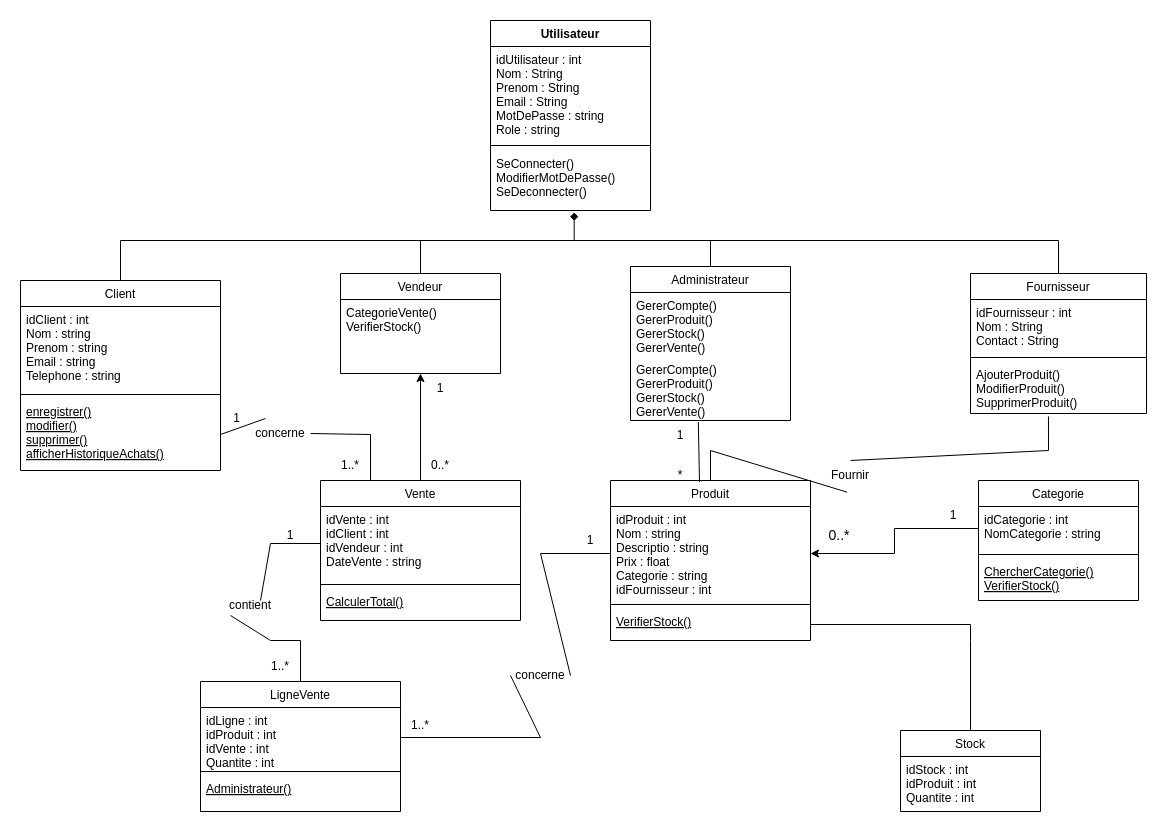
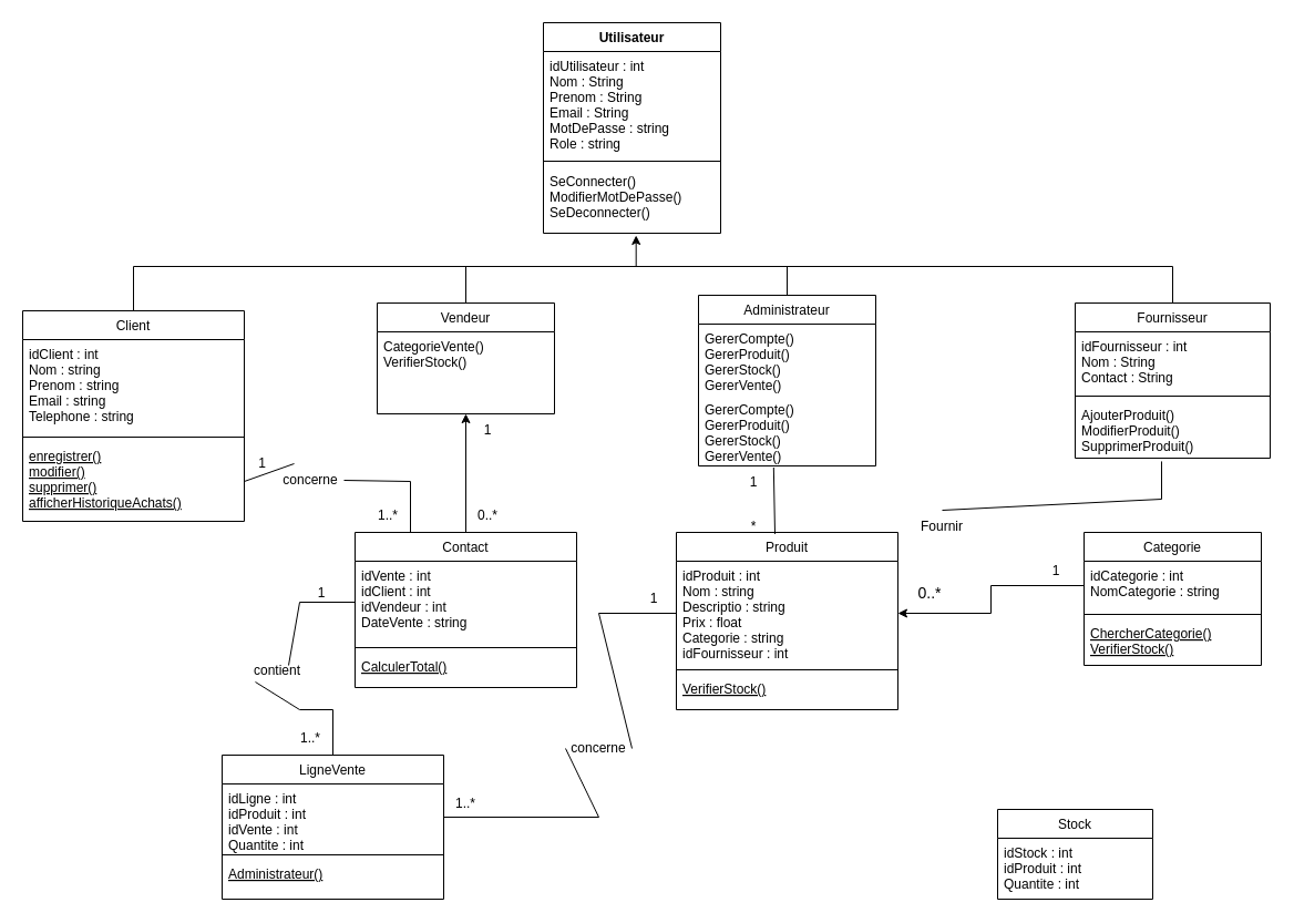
  <mxCell id="0" />
  <mxCell id="1" parent="0" />
  <mxCell id="2" value="Utilisateur" style="swimlane;fontStyle=1;align=center;verticalAlign=top;childLayout=stackLayout;horizontal=1;startSize=26;horizontalStack=0;resizeParent=1;resizeLast=0;collapsible=1;marginBottom=0;rounded=0;shadow=0;strokeWidth=1;" parent="1" vertex="1"><mxGeometry x="490" y="20" width="160" height="190" as="geometry"><mxRectangle x="230" y="140" width="160" height="26" as="alternateBounds" /></mxGeometry></mxCell>
  <mxCell id="3" value="idUtilisateur : int&#10;Nom : String&#10;Prenom : String&#10;Email : String&#10;MotDePasse : string&#10;Role : string " style="text;align=left;verticalAlign=top;spacingLeft=4;spacingRight=4;overflow=hidden;rotatable=0;points=[[0,0.5],[1,0.5]];portConstraint=eastwest;" parent="2" vertex="1"><mxGeometry y="26" width="160" height="94" as="geometry" /></mxCell>
  <mxCell id="4" value="" style="line;html=1;strokeWidth=1;align=left;verticalAlign=middle;spacingTop=-1;spacingLeft=3;spacingRight=3;rotatable=0;labelPosition=right;points=[];portConstraint=eastwest;" parent="2" vertex="1"><mxGeometry y="120" width="160" height="10" as="geometry" /></mxCell>
  <mxCell id="5" value="SeConnecter()&#10;ModifierMotDePasse()&#10;SeDeconnecter()" style="text;align=left;verticalAlign=top;spacingLeft=4;spacingRight=4;overflow=hidden;rotatable=0;points=[[0,0.5],[1,0.5]];portConstraint=eastwest;" parent="2" vertex="1"><mxGeometry y="130" width="160" height="60" as="geometry" /></mxCell>
  <mxCell id="6" value="Client" style="swimlane;fontStyle=0;align=center;verticalAlign=top;childLayout=stackLayout;horizontal=1;startSize=26;horizontalStack=0;resizeParent=1;resizeLast=0;collapsible=1;marginBottom=0;rounded=0;shadow=0;strokeWidth=1;" parent="1" vertex="1"><mxGeometry x="20" y="280" width="200" height="190" as="geometry"><mxRectangle x="110" y="360" width="160" height="26" as="alternateBounds" /></mxGeometry></mxCell>
  <mxCell id="7" value="idClient : int&#10;Nom : string&#10;Prenom : string&#10;Email : string&#10;Telephone : string&#10;" style="text;align=left;verticalAlign=top;spacingLeft=4;spacingRight=4;overflow=hidden;rotatable=0;points=[[0,0.5],[1,0.5]];portConstraint=eastwest;" parent="6" vertex="1"><mxGeometry y="26" width="200" height="84" as="geometry" /></mxCell>
  <mxCell id="8" value="" style="line;html=1;strokeWidth=1;align=left;verticalAlign=middle;spacingTop=-1;spacingLeft=3;spacingRight=3;rotatable=0;labelPosition=right;points=[];portConstraint=eastwest;" parent="6" vertex="1"><mxGeometry y="110" width="200" height="8" as="geometry" /></mxCell>
  <mxCell id="9" value="enregistrer()&#10;modifier()&#10;supprimer()&#10;afficherHistoriqueAchats()" style="text;align=left;verticalAlign=top;spacingLeft=4;spacingRight=4;overflow=hidden;rotatable=0;points=[[0,0.5],[1,0.5]];portConstraint=eastwest;fontStyle=4" parent="6" vertex="1"><mxGeometry y="118" width="200" height="72" as="geometry" /></mxCell>
  <mxCell id="10" value="Administrateur" style="swimlane;fontStyle=0;align=center;verticalAlign=top;childLayout=stackLayout;horizontal=1;startSize=26;horizontalStack=0;resizeParent=1;resizeLast=0;collapsible=1;marginBottom=0;rounded=0;shadow=0;strokeWidth=1;" parent="1" vertex="1"><mxGeometry x="630" y="266" width="160" height="154" as="geometry"><mxRectangle x="340" y="380" width="170" height="26" as="alternateBounds" /></mxGeometry></mxCell>
  <mxCell id="11" value="GererCompte()&#10;GererProduit()&#10;GererStock()&#10;GererVente()" style="text;align=left;verticalAlign=top;spacingLeft=4;spacingRight=4;overflow=hidden;rotatable=0;points=[[0,0.5],[1,0.5]];portConstraint=eastwest;" vertex="1" parent="10"><mxGeometry y="26" width="160" height="64" as="geometry" /></mxCell>
  <mxCell id="12" value="GererCompte()&#10;GererProduit()&#10;GererStock()&#10;GererVente()" style="text;align=left;verticalAlign=top;spacingLeft=4;spacingRight=4;overflow=hidden;rotatable=0;points=[[0,0.5],[1,0.5]];portConstraint=eastwest;" parent="10" vertex="1"><mxGeometry y="90" width="160" height="64" as="geometry" /></mxCell>
  <mxCell id="13" value="Fournisseur" style="swimlane;fontStyle=0;align=center;verticalAlign=top;childLayout=stackLayout;horizontal=1;startSize=26;horizontalStack=0;resizeParent=1;resizeLast=0;collapsible=1;marginBottom=0;rounded=0;shadow=0;strokeWidth=1;" parent="1" vertex="1"><mxGeometry x="970" y="273" width="176" height="140" as="geometry"><mxRectangle x="550" y="140" width="160" height="26" as="alternateBounds" /></mxGeometry></mxCell>
  <mxCell id="14" value="idFournisseur : int&#10;Nom : String&#10;Contact : String" style="text;align=left;verticalAlign=top;spacingLeft=4;spacingRight=4;overflow=hidden;rotatable=0;points=[[0,0.5],[1,0.5]];portConstraint=eastwest;" parent="13" vertex="1"><mxGeometry y="26" width="176" height="54" as="geometry" /></mxCell>
  <mxCell id="15" value="" style="line;html=1;strokeWidth=1;align=left;verticalAlign=middle;spacingTop=-1;spacingLeft=3;spacingRight=3;rotatable=0;labelPosition=right;points=[];portConstraint=eastwest;" parent="13" vertex="1"><mxGeometry y="80" width="176" height="8" as="geometry" /></mxCell>
  <mxCell id="16" value="AjouterProduit()&#10;ModifierProduit()&#10;SupprimerProduit()" style="text;align=left;verticalAlign=top;spacingLeft=4;spacingRight=4;overflow=hidden;rotatable=0;points=[[0,0.5],[1,0.5]];portConstraint=eastwest;" parent="13" vertex="1"><mxGeometry y="88" width="176" height="52" as="geometry" /></mxCell>
  <mxCell id="17" value="Vendeur" style="swimlane;fontStyle=0;align=center;verticalAlign=top;childLayout=stackLayout;horizontal=1;startSize=26;horizontalStack=0;resizeParent=1;resizeLast=0;collapsible=1;marginBottom=0;rounded=0;shadow=0;strokeWidth=1;" vertex="1" parent="1"><mxGeometry x="340" y="273" width="160" height="100" as="geometry"><mxRectangle x="340" y="380" width="170" height="26" as="alternateBounds" /></mxGeometry></mxCell>
  <mxCell id="18" value="CategorieVente() &#10;VerifierStock()" style="text;align=left;verticalAlign=top;spacingLeft=4;spacingRight=4;overflow=hidden;rotatable=0;points=[[0,0.5],[1,0.5]];portConstraint=eastwest;" vertex="1" parent="17"><mxGeometry y="26" width="160" height="44" as="geometry" /></mxCell>
  <mxCell id="19" value="Produit" style="swimlane;fontStyle=0;align=center;verticalAlign=top;childLayout=stackLayout;horizontal=1;startSize=26;horizontalStack=0;resizeParent=1;resizeLast=0;collapsible=1;marginBottom=0;rounded=0;shadow=0;strokeWidth=1;" vertex="1" parent="1"><mxGeometry x="610" y="480" width="200" height="160" as="geometry"><mxRectangle x="110" y="360" width="160" height="26" as="alternateBounds" /></mxGeometry></mxCell>
  <mxCell id="20" value="idProduit : int&#10;Nom : string&#10;Descriptio : string&#10;Prix : float&#10;Categorie : string&#10;idFournisseur : int " style="text;align=left;verticalAlign=top;spacingLeft=4;spacingRight=4;overflow=hidden;rotatable=0;points=[[0,0.5],[1,0.5]];portConstraint=eastwest;" vertex="1" parent="19"><mxGeometry y="26" width="200" height="94" as="geometry" /></mxCell>
  <mxCell id="21" value="" style="line;html=1;strokeWidth=1;align=left;verticalAlign=middle;spacingTop=-1;spacingLeft=3;spacingRight=3;rotatable=0;labelPosition=right;points=[];portConstraint=eastwest;" vertex="1" parent="19"><mxGeometry y="120" width="200" height="8" as="geometry" /></mxCell>
  <mxCell id="22" value="VerifierStock()" style="text;align=left;verticalAlign=top;spacingLeft=4;spacingRight=4;overflow=hidden;rotatable=0;points=[[0,0.5],[1,0.5]];portConstraint=eastwest;fontStyle=4" vertex="1" parent="19"><mxGeometry y="128" width="200" height="32" as="geometry" /></mxCell>
  <mxCell id="23" value="Categorie" style="swimlane;fontStyle=0;align=center;verticalAlign=top;childLayout=stackLayout;horizontal=1;startSize=26;horizontalStack=0;resizeParent=1;resizeLast=0;collapsible=1;marginBottom=0;rounded=0;shadow=0;strokeWidth=1;" vertex="1" parent="1"><mxGeometry x="978" y="480" width="160" height="120" as="geometry"><mxRectangle x="110" y="360" width="160" height="26" as="alternateBounds" /></mxGeometry></mxCell>
  <mxCell id="24" value="idCategorie : int&#10;NomCategorie : string" style="text;align=left;verticalAlign=top;spacingLeft=4;spacingRight=4;overflow=hidden;rotatable=0;points=[[0,0.5],[1,0.5]];portConstraint=eastwest;" vertex="1" parent="23"><mxGeometry y="26" width="160" height="44" as="geometry" /></mxCell>
  <mxCell id="25" value="" style="line;html=1;strokeWidth=1;align=left;verticalAlign=middle;spacingTop=-1;spacingLeft=3;spacingRight=3;rotatable=0;labelPosition=right;points=[];portConstraint=eastwest;" vertex="1" parent="23"><mxGeometry y="70" width="160" height="8" as="geometry" /></mxCell>
  <mxCell id="26" value="ChercherCategorie()&#10;VerifierStock()" style="text;align=left;verticalAlign=top;spacingLeft=4;spacingRight=4;overflow=hidden;rotatable=0;points=[[0,0.5],[1,0.5]];portConstraint=eastwest;fontStyle=4" vertex="1" parent="23"><mxGeometry y="78" width="160" height="42" as="geometry" /></mxCell>
  <mxCell id="27" value="Stock" style="swimlane;fontStyle=0;align=center;verticalAlign=top;childLayout=stackLayout;horizontal=1;startSize=26;horizontalStack=0;resizeParent=1;resizeLast=0;collapsible=1;marginBottom=0;rounded=0;shadow=0;strokeWidth=1;" vertex="1" parent="1"><mxGeometry x="900" y="730" width="140" height="81" as="geometry"><mxRectangle x="110" y="360" width="160" height="26" as="alternateBounds" /></mxGeometry></mxCell>
  <mxCell id="28" value="idStock : int&#10;idProduit : int &#10;Quantite : int " style="text;align=left;verticalAlign=top;spacingLeft=4;spacingRight=4;overflow=hidden;rotatable=0;points=[[0,0.5],[1,0.5]];portConstraint=eastwest;" vertex="1" parent="27"><mxGeometry y="26" width="140" height="54" as="geometry" /></mxCell>
  <mxCell id="29" value="LigneVente" style="swimlane;fontStyle=0;align=center;verticalAlign=top;childLayout=stackLayout;horizontal=1;startSize=26;horizontalStack=0;resizeParent=1;resizeLast=0;collapsible=1;marginBottom=0;rounded=0;shadow=0;strokeWidth=1;" vertex="1" parent="1"><mxGeometry x="200" y="681" width="200" height="130" as="geometry"><mxRectangle x="110" y="360" width="160" height="26" as="alternateBounds" /></mxGeometry></mxCell>
  <mxCell id="30" value="idLigne : int&#10;idProduit : int&#10;idVente : int&#10;Quantite : int" style="text;align=left;verticalAlign=top;spacingLeft=4;spacingRight=4;overflow=hidden;rotatable=0;points=[[0,0.5],[1,0.5]];portConstraint=eastwest;" vertex="1" parent="29"><mxGeometry y="26" width="200" height="60" as="geometry" /></mxCell>
  <mxCell id="31" value="" style="line;html=1;strokeWidth=1;align=left;verticalAlign=middle;spacingTop=-1;spacingLeft=3;spacingRight=3;rotatable=0;labelPosition=right;points=[];portConstraint=eastwest;" vertex="1" parent="29"><mxGeometry y="86" width="200" height="8" as="geometry" /></mxCell>
  <mxCell id="32" value="Administrateur()" style="text;align=left;verticalAlign=top;spacingLeft=4;spacingRight=4;overflow=hidden;rotatable=0;points=[[0,0.5],[1,0.5]];portConstraint=eastwest;fontStyle=4" vertex="1" parent="29"><mxGeometry y="94" width="200" height="32" as="geometry" /></mxCell>
- <mxCell id="33" value="Vente" style="swimlane;fontStyle=0;align=center;verticalAlign=top;childLayout=stackLayout;horizontal=1;startSize=26;horizontalStack=0;resizeParent=1;resizeLast=0;collapsible=1;marginBottom=0;rounded=0;shadow=0;strokeWidth=1;" vertex="1" parent="1"><mxGeometry x="320" y="480" width="200" height="140" as="geometry"><mxRectangle x="110" y="360" width="160" height="26" as="alternateBounds" /></mxGeometry></mxCell>
+ <mxCell id="33" value="Contact" style="swimlane;fontStyle=0;align=center;verticalAlign=top;childLayout=stackLayout;horizontal=1;startSize=26;horizontalStack=0;resizeParent=1;resizeLast=0;collapsible=1;marginBottom=0;rounded=0;shadow=0;strokeWidth=1;" vertex="1" parent="1"><mxGeometry x="320" y="480" width="200" height="140" as="geometry"><mxRectangle x="110" y="360" width="160" height="26" as="alternateBounds" /></mxGeometry></mxCell>
  <mxCell id="34" value="idVente : int&#10;idClient : int&#10;idVendeur : int &#10;DateVente : string" style="text;align=left;verticalAlign=top;spacingLeft=4;spacingRight=4;overflow=hidden;rotatable=0;points=[[0,0.5],[1,0.5]];portConstraint=eastwest;" vertex="1" parent="33"><mxGeometry y="26" width="200" height="74" as="geometry" /></mxCell>
  <mxCell id="35" value="" style="line;html=1;strokeWidth=1;align=left;verticalAlign=middle;spacingTop=-1;spacingLeft=3;spacingRight=3;rotatable=0;labelPosition=right;points=[];portConstraint=eastwest;" vertex="1" parent="33"><mxGeometry y="100" width="200" height="8" as="geometry" /></mxCell>
  <mxCell id="36" value="CalculerTotal()" style="text;align=left;verticalAlign=top;spacingLeft=4;spacingRight=4;overflow=hidden;rotatable=0;points=[[0,0.5],[1,0.5]];portConstraint=eastwest;fontStyle=4" vertex="1" parent="33"><mxGeometry y="108" width="200" height="20" as="geometry" /></mxCell>
- <mxCell id="37" style="edgeStyle=orthogonalEdgeStyle;rounded=0;orthogonalLoop=1;jettySize=auto;html=1;exitX=0.5;exitY=0;exitDx=0;exitDy=0;entryX=0.523;entryY=1.033;entryDx=0;entryDy=0;entryPerimeter=0;endArrow=diamond;" edge="1" parent="1" source="6" target="5"><mxGeometry relative="1" as="geometry"><Array as="points"><mxPoint x="120" y="240" /><mxPoint x="574" y="240" /></Array></mxGeometry></mxCell>
+ <mxCell id="37" style="edgeStyle=orthogonalEdgeStyle;rounded=0;orthogonalLoop=1;jettySize=auto;html=1;exitX=0.5;exitY=0;exitDx=0;exitDy=0;entryX=0.523;entryY=1.033;entryDx=0;entryDy=0;entryPerimeter=0;" edge="1" parent="1" source="6" target="5"><mxGeometry relative="1" as="geometry"><Array as="points"><mxPoint x="120" y="240" /><mxPoint x="574" y="240" /></Array></mxGeometry></mxCell>
  <mxCell id="38" value="" style="endArrow=none;html=1;rounded=0;exitX=0.5;exitY=0;exitDx=0;exitDy=0;" edge="1" parent="1" source="17"><mxGeometry width="50" height="50" relative="1" as="geometry"><mxPoint x="550" y="480" as="sourcePoint" /><mxPoint x="420" y="240" as="targetPoint" /></mxGeometry></mxCell>
  <mxCell id="39" value="" style="endArrow=none;html=1;rounded=0;entryX=0.5;entryY=0;entryDx=0;entryDy=0;" edge="1" parent="1" target="10"><mxGeometry width="50" height="50" relative="1" as="geometry"><mxPoint x="530" y="240" as="sourcePoint" /><mxPoint x="600" y="430" as="targetPoint" /><Array as="points"><mxPoint x="710" y="240" /></Array></mxGeometry></mxCell>
  <mxCell id="40" value="" style="endArrow=none;html=1;rounded=0;entryX=0.5;entryY=0;entryDx=0;entryDy=0;" edge="1" parent="1" target="13"><mxGeometry width="50" height="50" relative="1" as="geometry"><mxPoint x="700" y="240" as="sourcePoint" /><mxPoint x="600" y="430" as="targetPoint" /><Array as="points"><mxPoint x="1058" y="240" /></Array></mxGeometry></mxCell>
  <mxCell id="41" style="edgeStyle=orthogonalEdgeStyle;rounded=0;orthogonalLoop=1;jettySize=auto;html=1;exitX=0;exitY=0.5;exitDx=0;exitDy=0;entryX=1;entryY=0.5;entryDx=0;entryDy=0;" edge="1" parent="1" source="24" target="20"><mxGeometry relative="1" as="geometry" /></mxCell>
  <mxCell id="42" value="&lt;font style=&quot;font-size: 14px;&quot;&gt;0..*&lt;/font&gt;" style="text;html=1;align=center;verticalAlign=middle;whiteSpace=wrap;rounded=0;" vertex="1" parent="1"><mxGeometry x="809" y="520" width="60" height="30" as="geometry" /></mxCell>
  <mxCell id="43" value="1" style="text;html=1;align=center;verticalAlign=middle;whiteSpace=wrap;rounded=0;" vertex="1" parent="1"><mxGeometry x="923" y="500" width="60" height="30" as="geometry" /></mxCell>
- <mxCell id="44" value="" style="endArrow=none;html=1;rounded=0;exitX=0.5;exitY=0;exitDx=0;exitDy=0;entryX=1;entryY=0.5;entryDx=0;entryDy=0;" edge="1" parent="1" source="27" target="22"><mxGeometry width="50" height="50" relative="1" as="geometry"><mxPoint x="530" y="610" as="sourcePoint" /><mxPoint x="580" y="560" as="targetPoint" /><Array as="points"><mxPoint x="970" y="640" /><mxPoint x="970" y="624" /></Array></mxGeometry></mxCell>
  <mxCell id="45" value="" style="endArrow=none;html=1;rounded=0;entryX=0;entryY=0.5;entryDx=0;entryDy=0;exitX=1;exitY=0.5;exitDx=0;exitDy=0;" edge="1" parent="1" source="47" target="20"><mxGeometry width="50" height="50" relative="1" as="geometry"><mxPoint x="530" y="610" as="sourcePoint" /><mxPoint x="580" y="560" as="targetPoint" /><Array as="points"><mxPoint x="540" y="553" /></Array></mxGeometry></mxCell>
  <mxCell id="46" value="" style="endArrow=none;html=1;rounded=0;entryX=0;entryY=0.5;entryDx=0;entryDy=0;exitX=1;exitY=0.5;exitDx=0;exitDy=0;" edge="1" parent="1" source="30" target="47"><mxGeometry width="50" height="50" relative="1" as="geometry"><mxPoint x="400" y="737" as="sourcePoint" /><mxPoint x="610" y="553" as="targetPoint" /><Array as="points"><mxPoint x="540" y="737" /></Array></mxGeometry></mxCell>
  <mxCell id="47" value="concerne" style="text;html=1;align=center;verticalAlign=middle;whiteSpace=wrap;rounded=0;" vertex="1" parent="1"><mxGeometry x="510" y="660" width="60" height="30" as="geometry" /></mxCell>
  <mxCell id="48" value="1" style="text;html=1;align=center;verticalAlign=middle;whiteSpace=wrap;rounded=0;" vertex="1" parent="1"><mxGeometry x="560" y="525" width="60" height="30" as="geometry" /></mxCell>
  <mxCell id="49" value="1..*" style="text;html=1;align=center;verticalAlign=middle;whiteSpace=wrap;rounded=0;" vertex="1" parent="1"><mxGeometry x="390" y="710" width="60" height="30" as="geometry" /></mxCell>
  <mxCell id="50" value="" style="endArrow=none;html=1;rounded=0;exitX=0.5;exitY=0;exitDx=0;exitDy=0;entryX=0;entryY=0.5;entryDx=0;entryDy=0;" edge="1" parent="1" target="34"><mxGeometry width="50" height="50" relative="1" as="geometry"><mxPoint x="260" y="600" as="sourcePoint" /><mxPoint x="420" y="470" as="targetPoint" /><Array as="points"><mxPoint x="270" y="543" /></Array></mxGeometry></mxCell>
  <mxCell id="51" value="" style="endArrow=none;html=1;rounded=0;exitX=0.5;exitY=0;exitDx=0;exitDy=0;entryX=0;entryY=0.5;entryDx=0;entryDy=0;" edge="1" parent="1" source="29"><mxGeometry width="50" height="50" relative="1" as="geometry"><mxPoint x="300" y="681" as="sourcePoint" /><mxPoint x="230" y="615" as="targetPoint" /><Array as="points"><mxPoint x="300" y="640" /><mxPoint x="270" y="640" /></Array></mxGeometry></mxCell>
  <mxCell id="52" value="contient" style="text;html=1;align=center;verticalAlign=middle;whiteSpace=wrap;rounded=0;" vertex="1" parent="1"><mxGeometry x="220" y="590" width="60" height="30" as="geometry" /></mxCell>
  <mxCell id="53" value="1" style="text;html=1;align=center;verticalAlign=middle;whiteSpace=wrap;rounded=0;" vertex="1" parent="1"><mxGeometry x="260" y="520" width="60" height="30" as="geometry" /></mxCell>
  <mxCell id="54" value="1..*" style="text;html=1;align=center;verticalAlign=middle;whiteSpace=wrap;rounded=0;" vertex="1" parent="1"><mxGeometry x="250" y="651" width="60" height="30" as="geometry" /></mxCell>
- <mxCell id="55" value="" style="endArrow=none;html=1;rounded=0;entryX=0.5;entryY=0;entryDx=0;entryDy=0;exitX=0.443;exitY=1.056;exitDx=0;exitDy=0;exitPerimeter=0;" edge="1" parent="1" source="57" target="19"><mxGeometry width="50" height="50" relative="1" as="geometry"><mxPoint x="530" y="610" as="sourcePoint" /><mxPoint x="580" y="560" as="targetPoint" /><Array as="points"><mxPoint x="710" y="450" /></Array></mxGeometry></mxCell>
  <mxCell id="56" value="" style="endArrow=none;html=1;rounded=0;entryX=0.5;entryY=0;entryDx=0;entryDy=0;exitX=0.443;exitY=1.056;exitDx=0;exitDy=0;exitPerimeter=0;" edge="1" parent="1" source="16" target="57"><mxGeometry width="50" height="50" relative="1" as="geometry"><mxPoint x="1048" y="416" as="sourcePoint" /><mxPoint x="710" y="480" as="targetPoint" /><Array as="points"><mxPoint x="1048" y="450" /></Array></mxGeometry></mxCell>
  <mxCell id="57" value="Fournir" style="text;html=1;align=center;verticalAlign=middle;whiteSpace=wrap;rounded=0;" vertex="1" parent="1"><mxGeometry x="820" y="460" width="60" height="30" as="geometry" /></mxCell>
  <mxCell id="58" value="" style="endArrow=none;html=1;rounded=0;entryX=0.445;entryY=0.009;entryDx=0;entryDy=0;entryPerimeter=0;exitX=0.424;exitY=1.023;exitDx=0;exitDy=0;exitPerimeter=0;" edge="1" parent="1" source="12" target="19"><mxGeometry width="50" height="50" relative="1" as="geometry"><mxPoint x="690" y="420" as="sourcePoint" /><mxPoint x="580" y="560" as="targetPoint" /></mxGeometry></mxCell>
  <mxCell id="59" value="1" style="text;html=1;align=center;verticalAlign=middle;whiteSpace=wrap;rounded=0;" vertex="1" parent="1"><mxGeometry x="650" y="420" width="60" height="30" as="geometry" /></mxCell>
  <mxCell id="60" value="*" style="text;html=1;align=center;verticalAlign=middle;whiteSpace=wrap;rounded=0;" vertex="1" parent="1"><mxGeometry x="650" y="460" width="60" height="30" as="geometry" /></mxCell>
  <mxCell id="61" value="" style="endArrow=none;html=1;rounded=0;entryX=0.25;entryY=0;entryDx=0;entryDy=0;exitX=1;exitY=0.5;exitDx=0;exitDy=0;" edge="1" parent="1" source="68" target="33"><mxGeometry width="50" height="50" relative="1" as="geometry"><mxPoint x="530" y="610" as="sourcePoint" /><mxPoint x="580" y="560" as="targetPoint" /><Array as="points"><mxPoint x="370" y="434" /></Array></mxGeometry></mxCell>
  <mxCell id="62" value="" style="endArrow=classic;html=1;rounded=0;exitX=0.5;exitY=0;exitDx=0;exitDy=0;entryX=0.5;entryY=1;entryDx=0;entryDy=0;" edge="1" parent="1" source="33" target="17"><mxGeometry width="50" height="50" relative="1" as="geometry"><mxPoint x="530" y="610" as="sourcePoint" /><mxPoint x="580" y="560" as="targetPoint" /></mxGeometry></mxCell>
  <mxCell id="63" value="1" style="text;html=1;align=center;verticalAlign=middle;whiteSpace=wrap;rounded=0;" vertex="1" parent="1"><mxGeometry x="410" y="373" width="60" height="30" as="geometry" /></mxCell>
  <mxCell id="64" value="0..*" style="text;html=1;align=center;verticalAlign=middle;whiteSpace=wrap;rounded=0;" vertex="1" parent="1"><mxGeometry x="410" y="450" width="60" height="30" as="geometry" /></mxCell>
  <mxCell id="65" value="1..*" style="text;html=1;align=center;verticalAlign=middle;whiteSpace=wrap;rounded=0;" vertex="1" parent="1"><mxGeometry x="320" y="450" width="60" height="30" as="geometry" /></mxCell>
  <mxCell id="66" value="1&amp;nbsp;&amp;nbsp;" style="text;html=1;align=center;verticalAlign=middle;whiteSpace=wrap;rounded=0;" vertex="1" parent="1"><mxGeometry x="210" y="403" width="60" height="30" as="geometry" /></mxCell>
  <mxCell id="67" value="" style="endArrow=none;html=1;rounded=0;entryX=0.25;entryY=0;entryDx=0;entryDy=0;exitX=1;exitY=0.5;exitDx=0;exitDy=0;" edge="1" parent="1" source="9" target="68"><mxGeometry width="50" height="50" relative="1" as="geometry"><mxPoint x="220" y="434" as="sourcePoint" /><mxPoint x="370" y="480" as="targetPoint" /><Array as="points" /></mxGeometry></mxCell>
  <mxCell id="68" value="concerne" style="text;html=1;align=center;verticalAlign=middle;whiteSpace=wrap;rounded=0;" vertex="1" parent="1"><mxGeometry x="250" y="418" width="60" height="30" as="geometry" /></mxCell>
